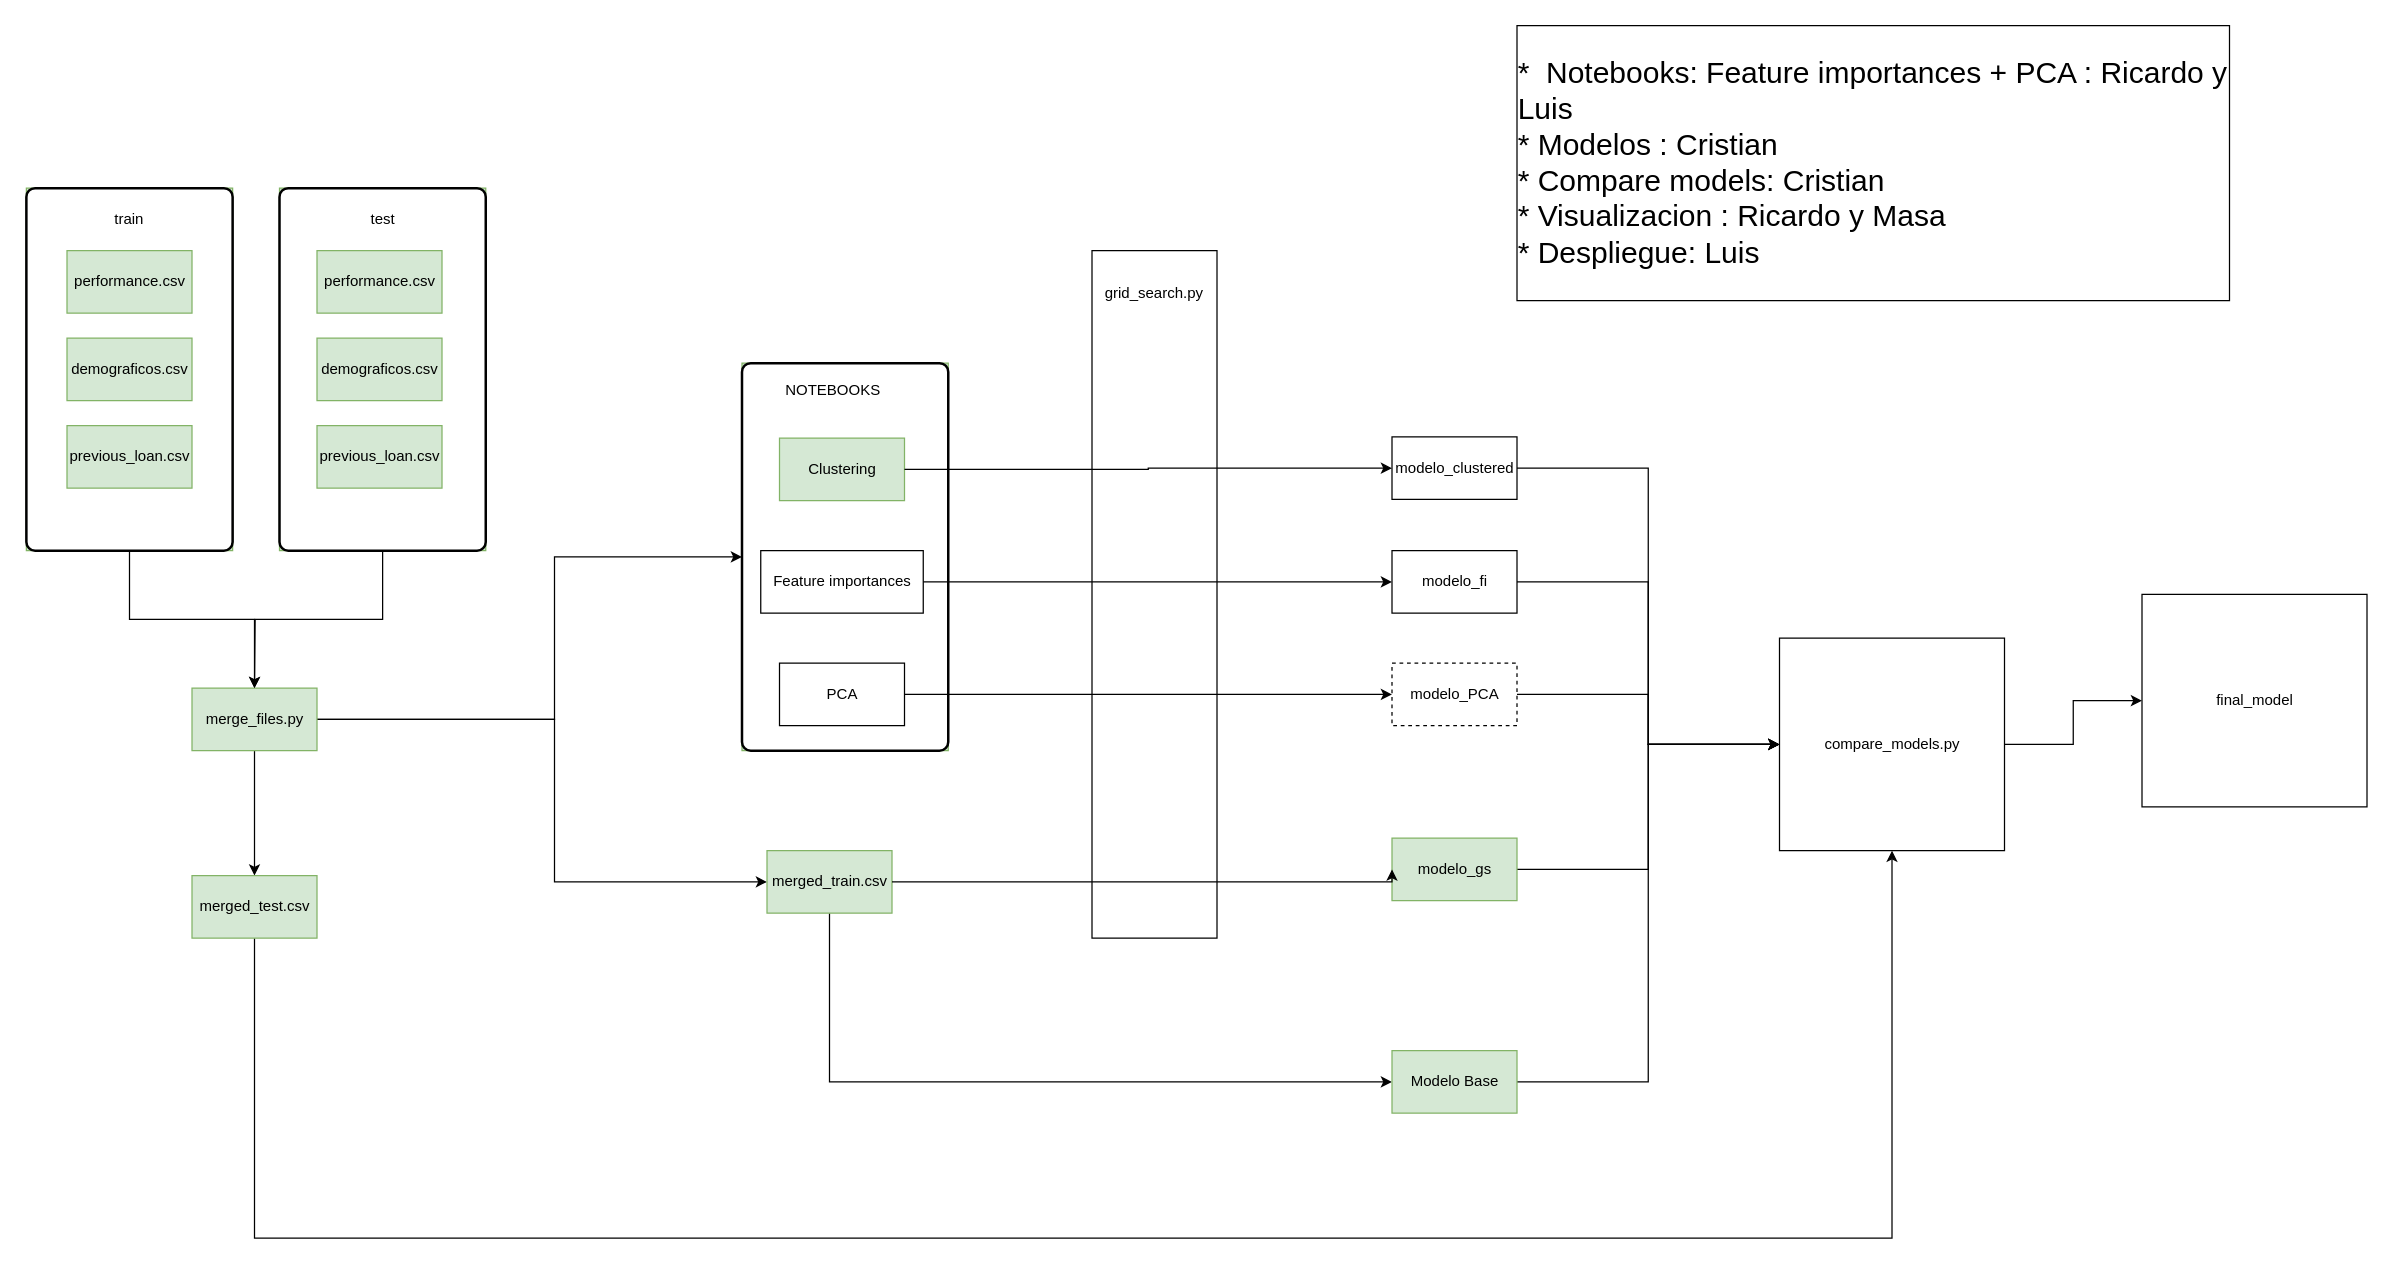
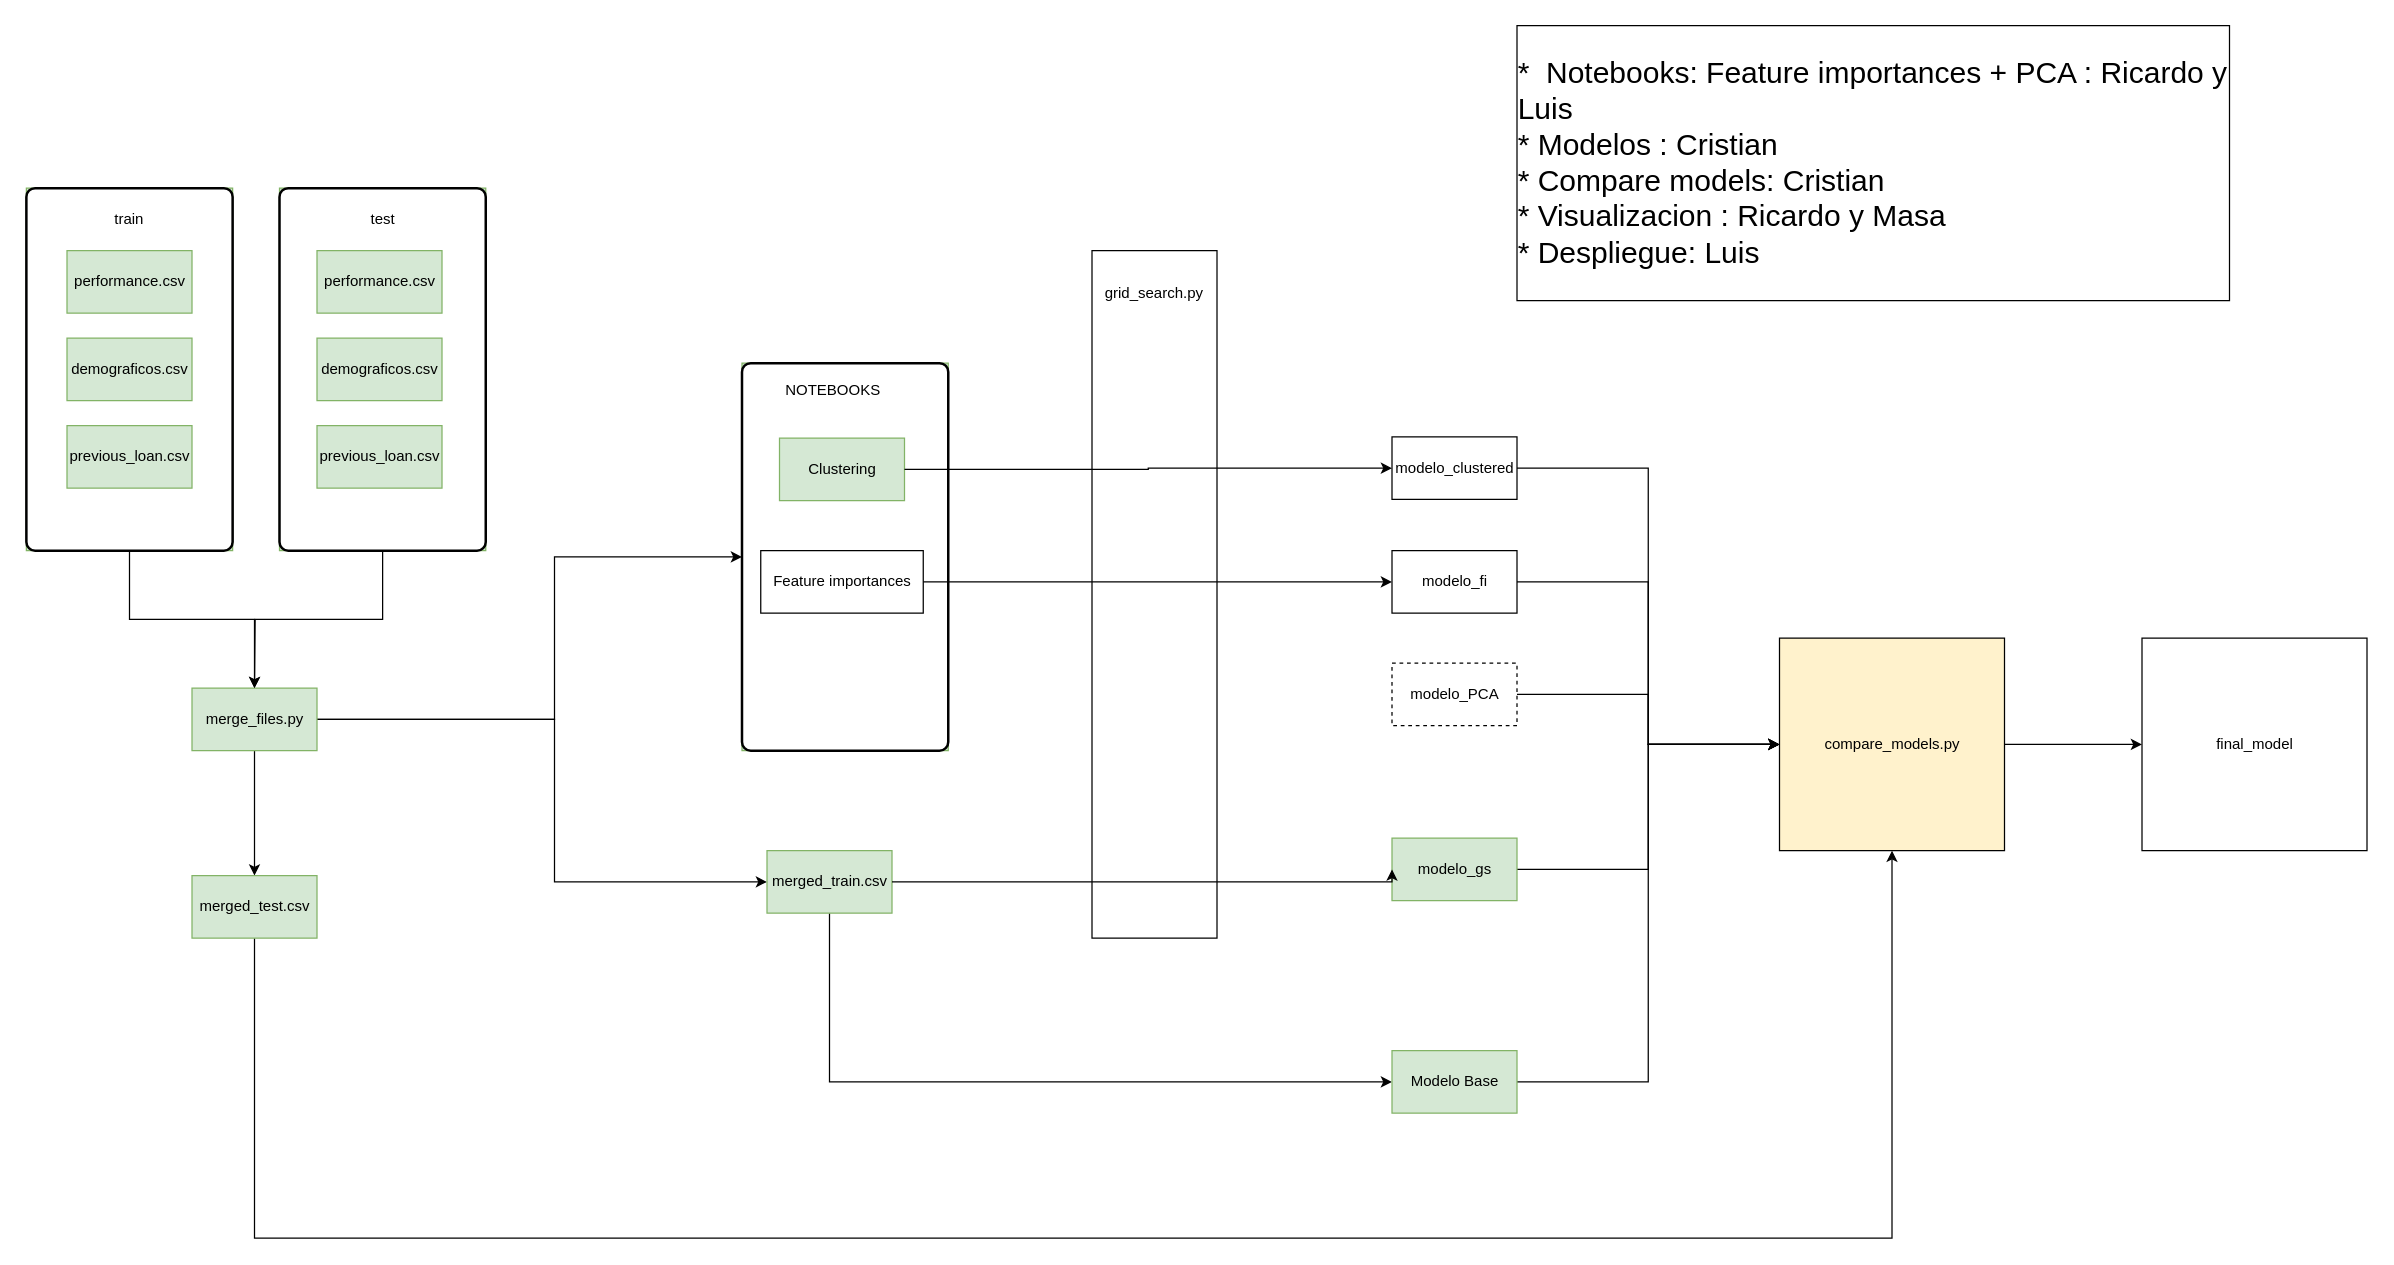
  <mxCell id="0" />
  <mxCell id="1" parent="0" />
  <mxCell id="2" value="" style="group;fillColor=#d5e8d4;strokeColor=#82b366;" vertex="1" connectable="0" parent="1"><mxGeometry x="223" y="150" width="165" height="290" as="geometry" /></mxCell>
  <mxCell id="3" value="" style="rounded=1;whiteSpace=wrap;html=1;absoluteArcSize=1;arcSize=14;strokeWidth=2;" vertex="1" parent="2"><mxGeometry width="165" height="290" as="geometry" /></mxCell>
  <mxCell id="4" value="test" style="text;html=1;strokeColor=none;fillColor=none;align=center;verticalAlign=middle;whiteSpace=wrap;rounded=0;" vertex="1" parent="2"><mxGeometry x="52.5" y="10" width="60" height="30" as="geometry" /></mxCell>
  <mxCell id="5" value="" style="group;fillColor=#d5e8d4;strokeColor=#82b366;" vertex="1" connectable="0" parent="1"><mxGeometry x="20.5" y="150" width="165" height="290" as="geometry" /></mxCell>
  <mxCell id="6" value="" style="rounded=1;whiteSpace=wrap;html=1;absoluteArcSize=1;arcSize=14;strokeWidth=2;" vertex="1" parent="5"><mxGeometry width="165" height="290" as="geometry" /></mxCell>
  <mxCell id="7" value="train" style="text;html=1;strokeColor=none;fillColor=none;align=center;verticalAlign=middle;whiteSpace=wrap;rounded=0;" vertex="1" parent="5"><mxGeometry x="52.5" y="10" width="60" height="30" as="geometry" /></mxCell>
  <mxCell id="8" value="performance.csv" style="html=1;dashed=0;whitespace=wrap;fillColor=#d5e8d4;strokeColor=#82b366;" vertex="1" parent="1"><mxGeometry x="53" y="200" width="100" height="50" as="geometry" /></mxCell>
  <mxCell id="9" value="previous_loan.csv" style="html=1;dashed=0;whitespace=wrap;fillColor=#d5e8d4;strokeColor=#82b366;" vertex="1" parent="1"><mxGeometry x="53" y="340" width="100" height="50" as="geometry" /></mxCell>
  <mxCell id="10" value="demograficos.csv" style="html=1;dashed=0;whitespace=wrap;fillColor=#d5e8d4;strokeColor=#82b366;" vertex="1" parent="1"><mxGeometry x="53" y="270" width="100" height="50" as="geometry" /></mxCell>
  <mxCell id="11" value="performance.csv" style="html=1;dashed=0;whitespace=wrap;fillColor=#d5e8d4;strokeColor=#82b366;" vertex="1" parent="1"><mxGeometry x="253" y="200" width="100" height="50" as="geometry" /></mxCell>
  <mxCell id="12" value="previous_loan.csv" style="html=1;dashed=0;whitespace=wrap;fillColor=#d5e8d4;strokeColor=#82b366;" vertex="1" parent="1"><mxGeometry x="253" y="340" width="100" height="50" as="geometry" /></mxCell>
  <mxCell id="13" value="demograficos.csv" style="html=1;dashed=0;whitespace=wrap;fillColor=#d5e8d4;strokeColor=#82b366;" vertex="1" parent="1"><mxGeometry x="253" y="270" width="100" height="50" as="geometry" /></mxCell>
  <mxCell id="14" style="edgeStyle=orthogonalEdgeStyle;rounded=0;orthogonalLoop=1;jettySize=auto;html=1;exitX=1;exitY=0.5;exitDx=0;exitDy=0;entryX=0;entryY=0.5;entryDx=0;entryDy=0;" edge="1" parent="1" source="17" target="19"><mxGeometry relative="1" as="geometry"><Array as="points"><mxPoint x="443" y="575" /><mxPoint x="443" y="705" /></Array></mxGeometry></mxCell>
  <mxCell id="15" style="edgeStyle=orthogonalEdgeStyle;rounded=0;orthogonalLoop=1;jettySize=auto;html=1;exitX=0.5;exitY=1;exitDx=0;exitDy=0;" edge="1" parent="1" source="17" target="21"><mxGeometry relative="1" as="geometry" /></mxCell>
  <mxCell id="16" style="edgeStyle=orthogonalEdgeStyle;rounded=0;orthogonalLoop=1;jettySize=auto;html=1;exitX=1;exitY=0.5;exitDx=0;exitDy=0;" edge="1" parent="1" source="17" target="29"><mxGeometry relative="1" as="geometry"><Array as="points"><mxPoint x="443" y="575" /><mxPoint x="443" y="445" /></Array></mxGeometry></mxCell>
  <mxCell id="17" value="merge_files.py" style="html=1;dashed=0;whitespace=wrap;fillColor=#d5e8d4;strokeColor=#82b366;" vertex="1" parent="1"><mxGeometry x="153" y="550" width="100" height="50" as="geometry" /></mxCell>
  <mxCell id="18" style="edgeStyle=orthogonalEdgeStyle;rounded=0;orthogonalLoop=1;jettySize=auto;html=1;exitX=0.5;exitY=1;exitDx=0;exitDy=0;entryX=0;entryY=0.5;entryDx=0;entryDy=0;" edge="1" parent="1" source="19" target="26"><mxGeometry relative="1" as="geometry" /></mxCell>
  <mxCell id="19" value="merged_train.csv" style="html=1;dashed=0;whitespace=wrap;fillColor=#d5e8d4;strokeColor=#82b366;" vertex="1" parent="1"><mxGeometry x="613" y="680" width="100" height="50" as="geometry" /></mxCell>
  <mxCell id="20" style="edgeStyle=orthogonalEdgeStyle;rounded=0;orthogonalLoop=1;jettySize=auto;html=1;exitX=0.5;exitY=1;exitDx=0;exitDy=0;entryX=0.5;entryY=1;entryDx=0;entryDy=0;" edge="1" parent="1" source="21" target="49"><mxGeometry relative="1" as="geometry"><Array as="points"><mxPoint x="203" y="990" /><mxPoint x="1513" y="990" /></Array></mxGeometry></mxCell>
  <mxCell id="21" value="merged_test.csv" style="html=1;dashed=0;whitespace=wrap;fillColor=#d5e8d4;strokeColor=#82b366;" vertex="1" parent="1"><mxGeometry x="153" y="700" width="100" height="50" as="geometry" /></mxCell>
  <mxCell id="22" value="" style="group" vertex="1" connectable="0" parent="1"><mxGeometry x="563" y="390" width="490" height="200" as="geometry" /></mxCell>
  <mxCell id="23" style="edgeStyle=orthogonalEdgeStyle;rounded=0;orthogonalLoop=1;jettySize=auto;html=1;exitX=0.5;exitY=1;exitDx=0;exitDy=0;entryX=0.5;entryY=0;entryDx=0;entryDy=0;" edge="1" parent="1" source="6" target="17"><mxGeometry relative="1" as="geometry" /></mxCell>
  <mxCell id="24" style="edgeStyle=orthogonalEdgeStyle;rounded=0;orthogonalLoop=1;jettySize=auto;html=1;exitX=0.5;exitY=1;exitDx=0;exitDy=0;" edge="1" parent="1" source="3"><mxGeometry relative="1" as="geometry"><mxPoint x="203" y="550" as="targetPoint" /></mxGeometry></mxCell>
  <mxCell id="25" style="edgeStyle=orthogonalEdgeStyle;rounded=0;orthogonalLoop=1;jettySize=auto;html=1;exitX=1;exitY=0.5;exitDx=0;exitDy=0;entryX=0;entryY=0.5;entryDx=0;entryDy=0;" edge="1" parent="1" source="26" target="49"><mxGeometry relative="1" as="geometry" /></mxCell>
  <mxCell id="26" value="Modelo Base" style="html=1;dashed=0;whitespace=wrap;fillColor=#d5e8d4;strokeColor=#82b366;" vertex="1" parent="1"><mxGeometry x="1113" y="840" width="100" height="50" as="geometry" /></mxCell>
  <mxCell id="27" value="" style="group;fillColor=#d5e8d4;strokeColor=#82b366;" vertex="1" connectable="0" parent="1"><mxGeometry x="593" y="290" width="165" height="310" as="geometry" /></mxCell>
  <mxCell id="28" value="" style="group" vertex="1" connectable="0" parent="27"><mxGeometry width="165" height="310" as="geometry" /></mxCell>
  <mxCell id="29" value="" style="rounded=1;whiteSpace=wrap;html=1;absoluteArcSize=1;arcSize=14;strokeWidth=2;" vertex="1" parent="28"><mxGeometry width="165" height="310" as="geometry" /></mxCell>
  <mxCell id="30" value="NOTEBOOKS" style="text;html=1;strokeColor=none;fillColor=none;align=center;verticalAlign=middle;whiteSpace=wrap;rounded=0;" vertex="1" parent="28"><mxGeometry x="42.5" y="5.69" width="60" height="32.069" as="geometry" /></mxCell>
- <mxCell id="31" value="PCA" style="html=1;dashed=0;whitespace=wrap;" vertex="1" parent="27"><mxGeometry x="30" y="240" width="100" height="50" as="geometry" /></mxCell>
  <mxCell id="32" value="Feature importances" style="html=1;dashed=0;whitespace=wrap;" vertex="1" parent="27"><mxGeometry x="15" y="150" width="130" height="50" as="geometry" /></mxCell>
  <mxCell id="33" value="Clustering" style="html=1;dashed=0;whitespace=wrap;fillColor=#d5e8d4;strokeColor=#82b366;" vertex="1" parent="27"><mxGeometry x="30" y="60" width="100" height="50" as="geometry" /></mxCell>
  <mxCell id="34" style="edgeStyle=orthogonalEdgeStyle;rounded=0;orthogonalLoop=1;jettySize=auto;html=1;exitX=1;exitY=0.5;exitDx=0;exitDy=0;entryX=0;entryY=0.5;entryDx=0;entryDy=0;" edge="1" parent="1" source="35" target="49"><mxGeometry relative="1" as="geometry" /></mxCell>
  <mxCell id="35" value="modelo_clustered" style="html=1;dashed=0;whitespace=wrap;" vertex="1" parent="1"><mxGeometry x="1113" y="349" width="100" height="50" as="geometry" /></mxCell>
  <mxCell id="36" value="" style="html=1;dashed=0;whitespace=wrap;" vertex="1" parent="1"><mxGeometry x="873" y="200" width="100" height="550" as="geometry" /></mxCell>
  <mxCell id="37" value="grid_search.py" style="text;html=1;strokeColor=none;fillColor=none;align=center;verticalAlign=middle;whiteSpace=wrap;rounded=0;" vertex="1" parent="1"><mxGeometry x="893" y="217.93" width="60" height="32.069" as="geometry" /></mxCell>
- <mxCell id="38" style="edgeStyle=orthogonalEdgeStyle;rounded=0;orthogonalLoop=1;jettySize=auto;html=1;exitX=1;exitY=0.5;exitDx=0;exitDy=0;entryX=0;entryY=0.5;entryDx=0;entryDy=0;" edge="1" parent="1" source="31" target="44"><mxGeometry relative="1" as="geometry" /></mxCell>
  <mxCell id="39" style="edgeStyle=orthogonalEdgeStyle;rounded=0;orthogonalLoop=1;jettySize=auto;html=1;exitX=1;exitY=0.5;exitDx=0;exitDy=0;entryX=0;entryY=0.5;entryDx=0;entryDy=0;" edge="1" parent="1" source="32" target="42"><mxGeometry relative="1" as="geometry"><mxPoint x="873" y="465" as="targetPoint" /></mxGeometry></mxCell>
  <mxCell id="40" style="edgeStyle=orthogonalEdgeStyle;rounded=0;orthogonalLoop=1;jettySize=auto;html=1;exitX=1;exitY=0.5;exitDx=0;exitDy=0;entryX=0;entryY=0.5;entryDx=0;entryDy=0;" edge="1" parent="1" source="33" target="35"><mxGeometry relative="1" as="geometry"><Array as="points"><mxPoint x="918" y="375" /><mxPoint x="918" y="374" /></Array></mxGeometry></mxCell>
  <mxCell id="41" style="edgeStyle=orthogonalEdgeStyle;rounded=0;orthogonalLoop=1;jettySize=auto;html=1;exitX=1;exitY=0.5;exitDx=0;exitDy=0;entryX=0;entryY=0.5;entryDx=0;entryDy=0;" edge="1" parent="1" source="42" target="49"><mxGeometry relative="1" as="geometry" /></mxCell>
  <mxCell id="42" value="modelo_fi" style="html=1;dashed=0;whitespace=wrap;" vertex="1" parent="1"><mxGeometry x="1113" y="440" width="100" height="50" as="geometry" /></mxCell>
  <mxCell id="43" style="edgeStyle=orthogonalEdgeStyle;rounded=0;orthogonalLoop=1;jettySize=auto;html=1;exitX=1;exitY=0.5;exitDx=0;exitDy=0;entryX=0;entryY=0.5;entryDx=0;entryDy=0;" edge="1" parent="1" source="44" target="49"><mxGeometry relative="1" as="geometry" /></mxCell>
  <mxCell id="44" value="modelo_PCA" style="html=1;dashed=1;whitespace=wrap;" vertex="1" parent="1"><mxGeometry x="1113" y="530" width="100" height="50" as="geometry" /></mxCell>
  <mxCell id="45" style="edgeStyle=orthogonalEdgeStyle;rounded=0;orthogonalLoop=1;jettySize=auto;html=1;exitX=1;exitY=0.5;exitDx=0;exitDy=0;entryX=0;entryY=0.5;entryDx=0;entryDy=0;" edge="1" parent="1" source="46" target="49"><mxGeometry relative="1" as="geometry"><mxPoint x="1363" y="630" as="targetPoint" /></mxGeometry></mxCell>
  <mxCell id="46" value="modelo_gs" style="html=1;dashed=0;whitespace=wrap;fillColor=#d5e8d4;strokeColor=#82b366;" vertex="1" parent="1"><mxGeometry x="1113" y="670" width="100" height="50" as="geometry" /></mxCell>
  <mxCell id="47" style="edgeStyle=orthogonalEdgeStyle;rounded=0;orthogonalLoop=1;jettySize=auto;html=1;exitX=1;exitY=0.5;exitDx=0;exitDy=0;entryX=0;entryY=0.5;entryDx=0;entryDy=0;" edge="1" parent="1" source="19" target="46"><mxGeometry relative="1" as="geometry"><Array as="points"><mxPoint x="1113" y="705" /></Array></mxGeometry></mxCell>
  <mxCell id="48" style="edgeStyle=orthogonalEdgeStyle;rounded=0;orthogonalLoop=1;jettySize=auto;html=1;exitX=1;exitY=0.5;exitDx=0;exitDy=0;entryX=0;entryY=0.5;entryDx=0;entryDy=0;" edge="1" parent="1" source="49" target="50"><mxGeometry relative="1" as="geometry" /></mxCell>
- <mxCell id="49" value="compare_models.py" style="html=1;dashed=0;whitespace=wrap;" vertex="1" parent="1"><mxGeometry x="1423" y="510" width="180" height="170" as="geometry" /></mxCell>
- <mxCell id="50" value="final_model" style="html=1;dashed=0;whitespace=wrap;" vertex="1" parent="1"><mxGeometry x="1713" y="475" width="180" height="170" as="geometry" /></mxCell>
+ <mxCell id="49" value="compare_models.py" style="html=1;dashed=0;whitespace=wrap;fillColor=#fff2cc;" vertex="1" parent="1"><mxGeometry x="1423" y="510" width="180" height="170" as="geometry" /></mxCell>
+ <mxCell id="50" value="final_model" style="html=1;dashed=0;whitespace=wrap;" vertex="1" parent="1"><mxGeometry x="1713" y="510" width="180" height="170" as="geometry" /></mxCell>
  <mxCell id="51" value="&lt;div style=&quot;text-align: left&quot;&gt;&lt;span style=&quot;font-size: 24px&quot;&gt;*&amp;nbsp; Notebooks: Feature importances + PCA : Ricardo y Luis&lt;/span&gt;&lt;/div&gt;&lt;font style=&quot;font-size: 24px&quot;&gt;&lt;div style=&quot;text-align: left&quot;&gt;&lt;span&gt;* Modelos : Cristian&lt;/span&gt;&lt;/div&gt;&lt;div style=&quot;text-align: left&quot;&gt;&lt;span&gt;* Compare models: Cristian&lt;/span&gt;&lt;/div&gt;&lt;div style=&quot;text-align: left&quot;&gt;&lt;span&gt;* Visualizacion : Ricardo y Masa&lt;/span&gt;&lt;/div&gt;&lt;div style=&quot;text-align: left&quot;&gt;&lt;span&gt;* Despliegue: Luis&lt;/span&gt;&lt;/div&gt;&lt;/font&gt;" style="whiteSpace=wrap;html=1;" vertex="1" parent="1"><mxGeometry x="1213" y="20" width="570" height="220" as="geometry" /></mxCell>
